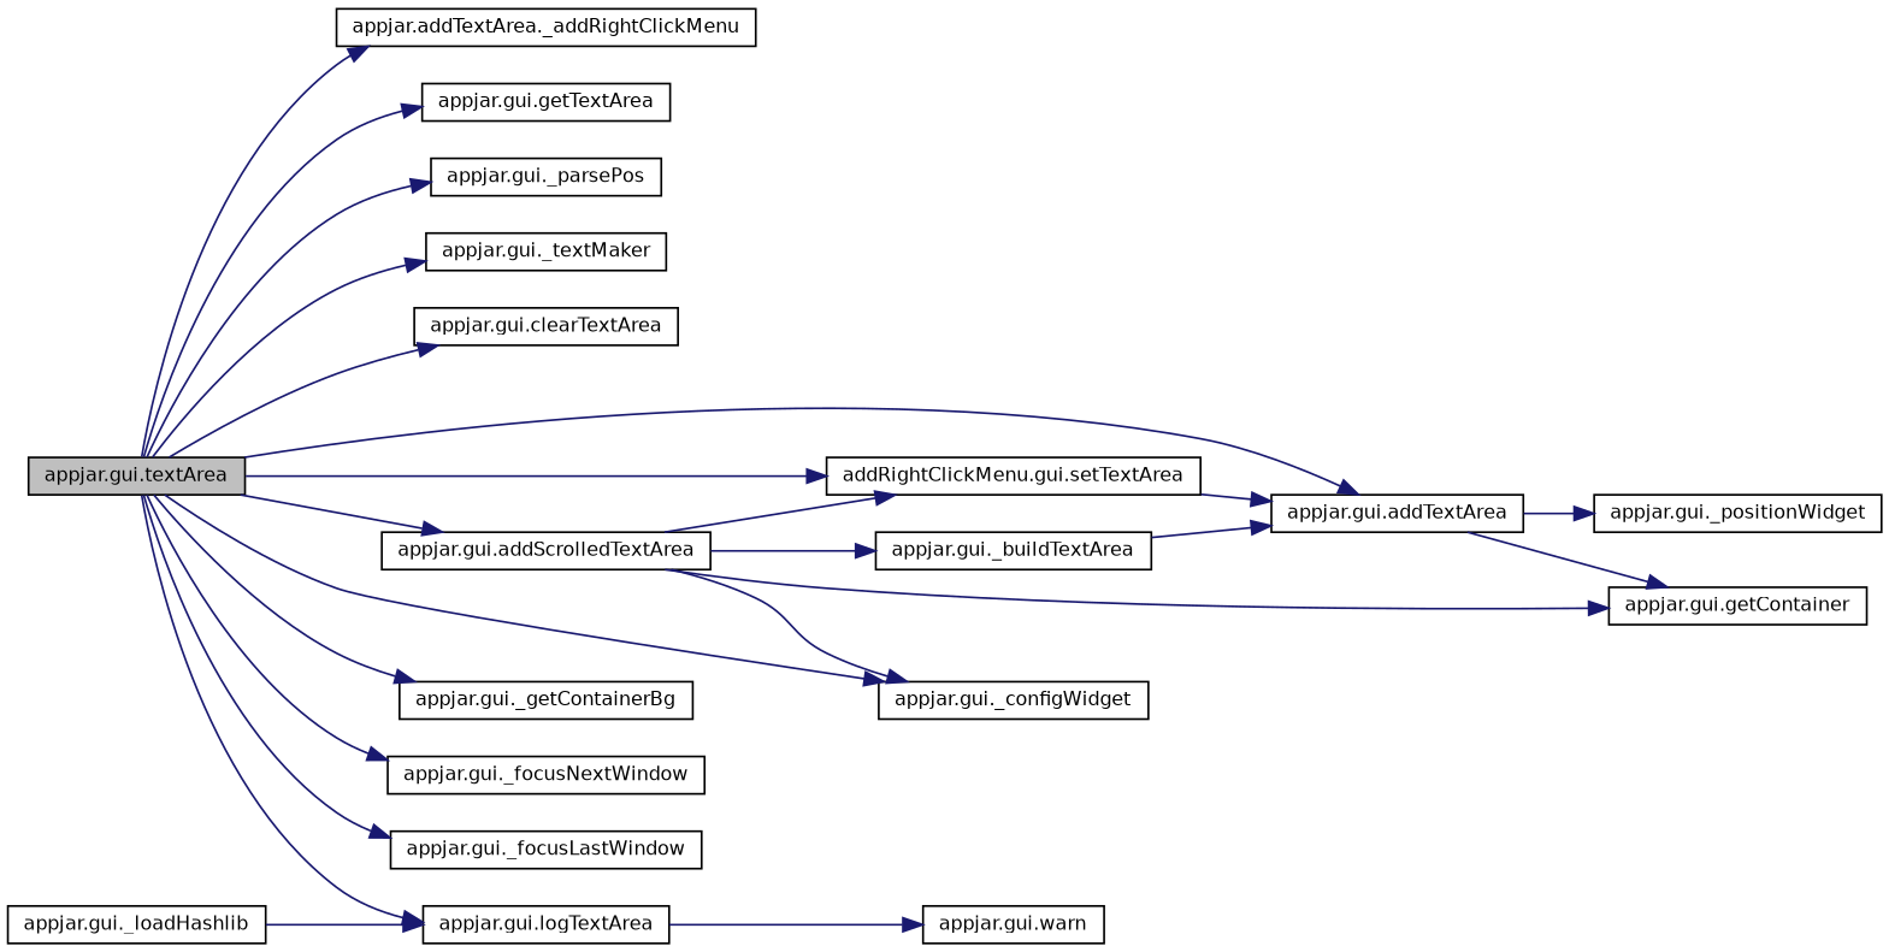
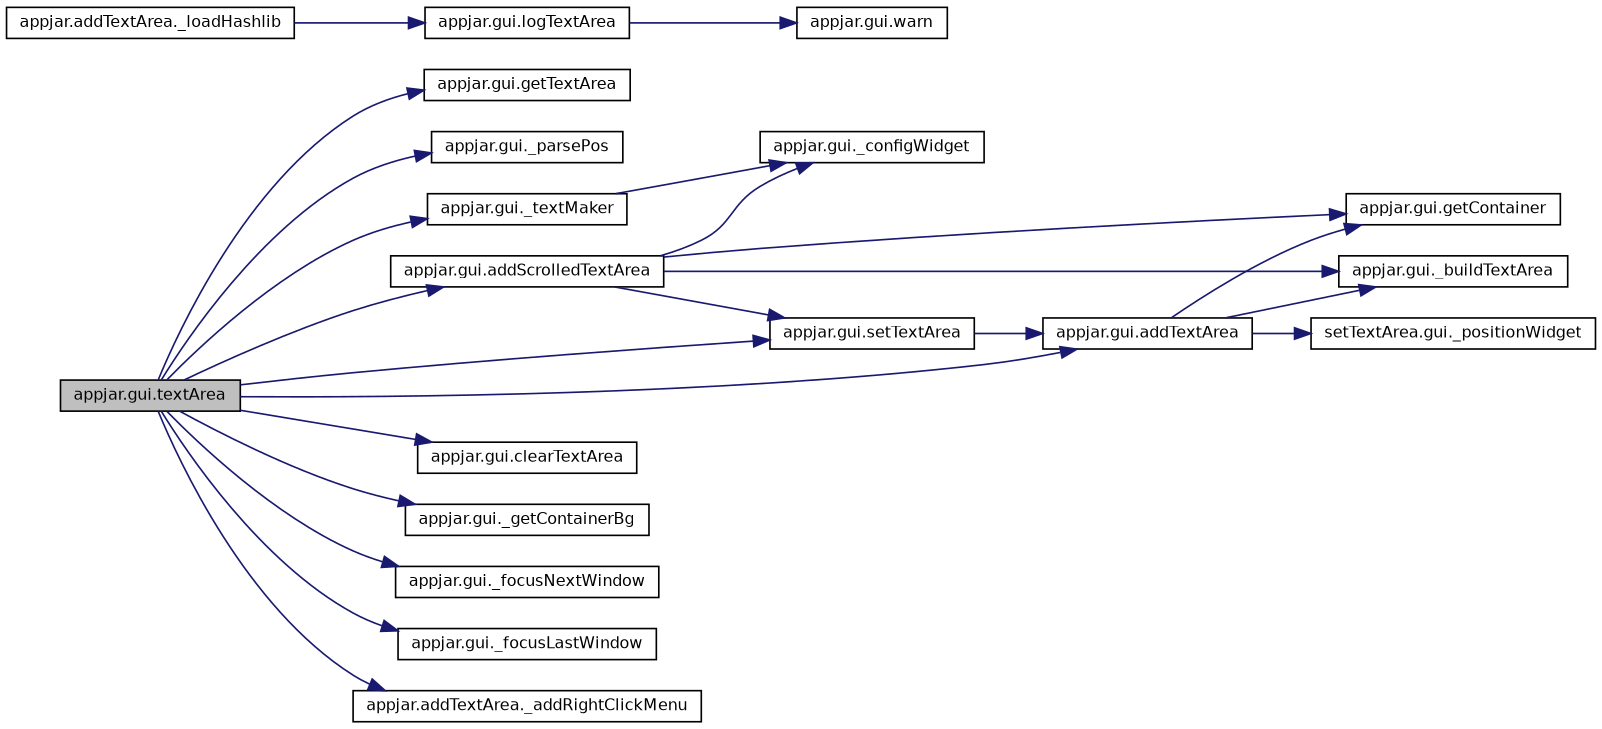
  digraph {
    fontname="DejaVu Sans"
    rankdir=LR
    node [color=black fillcolor=white fontname="DejaVu Sans" fontsize=10 shape=record style=filled]
    edge [color=midnightblue fontname="DejaVu Sans" fontsize=10 labelfontname=Helvetica labelfontsize=10 style=solid]
    n1 [fillcolor=grey75 fontcolor=black height=0.2 label="appjar.gui.textArea" width=0.4]
    n2 [height=0.2 label="appjar.gui.getTextArea" width=0.4]
    n3 [height=0.2 label="appjar.gui._parsePos" width=0.4]
    n4 [height=0.2 label="appjar.gui._textMaker" width=0.4]
    n5 [height=0.2 label="appjar.gui.clearTextArea" width=0.4]
-   n6 [height=0.2 label="addRightClickMenu.gui.setTextArea" width=0.4]
+   n6 [height=0.2 label="appjar.gui.setTextArea" width=0.4]
    n7 [height=0.2 label="appjar.gui._configWidget" width=0.4]
    n8 [height=0.2 label="appjar.gui.addScrolledTextArea" width=0.4]
    n9 [height=0.2 label="appjar.gui.addTextArea" width=0.4]
    n10 [height=0.2 label="appjar.gui._getContainerBg" width=0.4]
    n11 [height=0.2 label="appjar.gui._focusNextWindow" width=0.4]
    n12 [height=0.2 label="appjar.gui._focusLastWindow" width=0.4]
    n13 [height=0.2 label="appjar.addTextArea._addRightClickMenu" width=0.4]
    n14 [height=0.2 label="appjar.gui.logTextArea" width=0.4]
    n15 [height=0.2 label="appjar.gui._buildTextArea" width=0.4]
    n16 [height=0.2 label="appjar.gui.getContainer" width=0.4]
-   n17 [height=0.2 label="appjar.gui._positionWidget" width=0.4]
+   n17 [height=0.2 label="setTextArea.gui._positionWidget" width=0.4]
    n18 [height=0.2 label="appjar.gui.warn" width=0.4]
-   n19 [height=0.2 label="appjar.gui._loadHashlib" width=0.4]
+   n19 [height=0.2 label="appjar.addTextArea._loadHashlib" width=0.4]
    n1 -> n2
    n1 -> n3
    n1 -> n4
    n1 -> n5
    n1 -> n6
-   n1 -> n7
+   n4 -> n7
    n1 -> n8
    n1 -> n9
    n1 -> n10
    n1 -> n11
    n1 -> n12
    n1 -> n13
-   n1 -> n14
    n6 -> n9
    n8 -> n6
    n8 -> n7
    n8 -> n15
    n8 -> n16
-   n15 -> n9
+   n9 -> n15
    n9 -> n16
    n9 -> n17
    n14 -> n18
    n19 -> n14
  }
